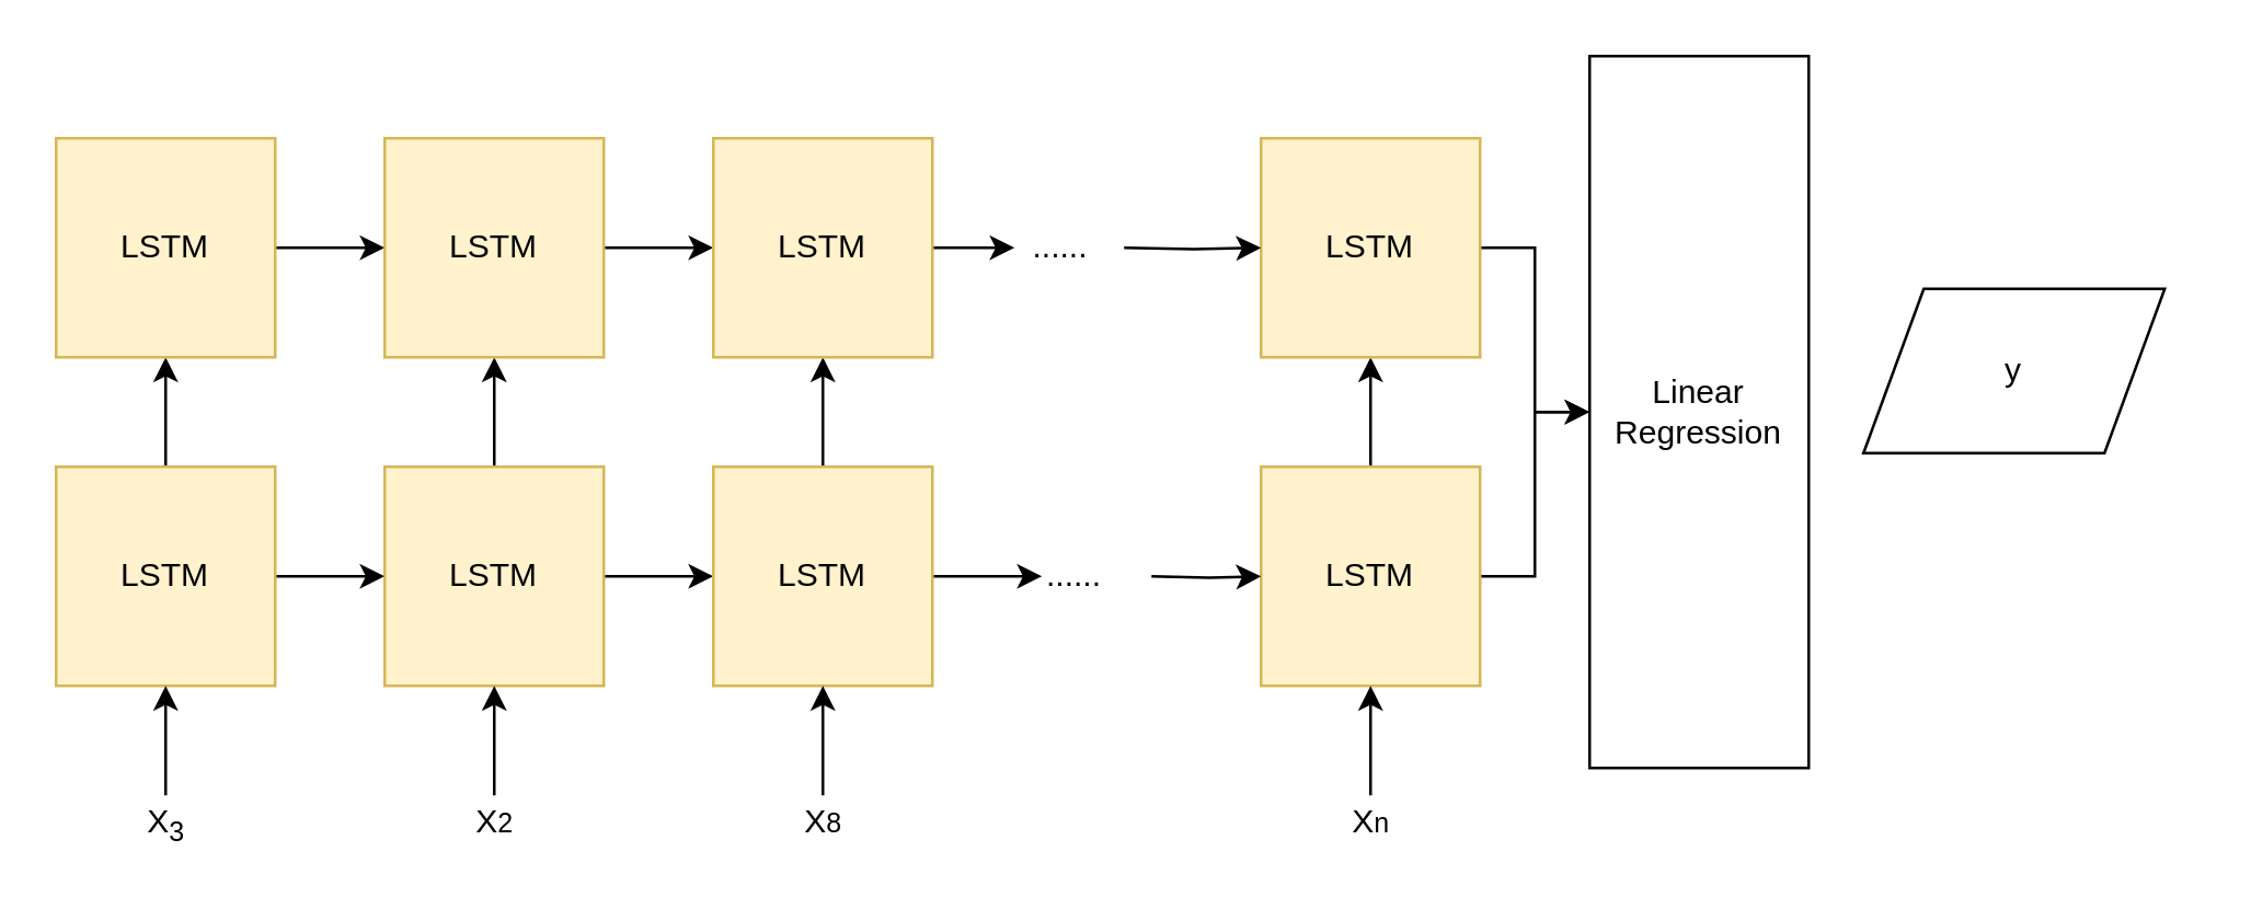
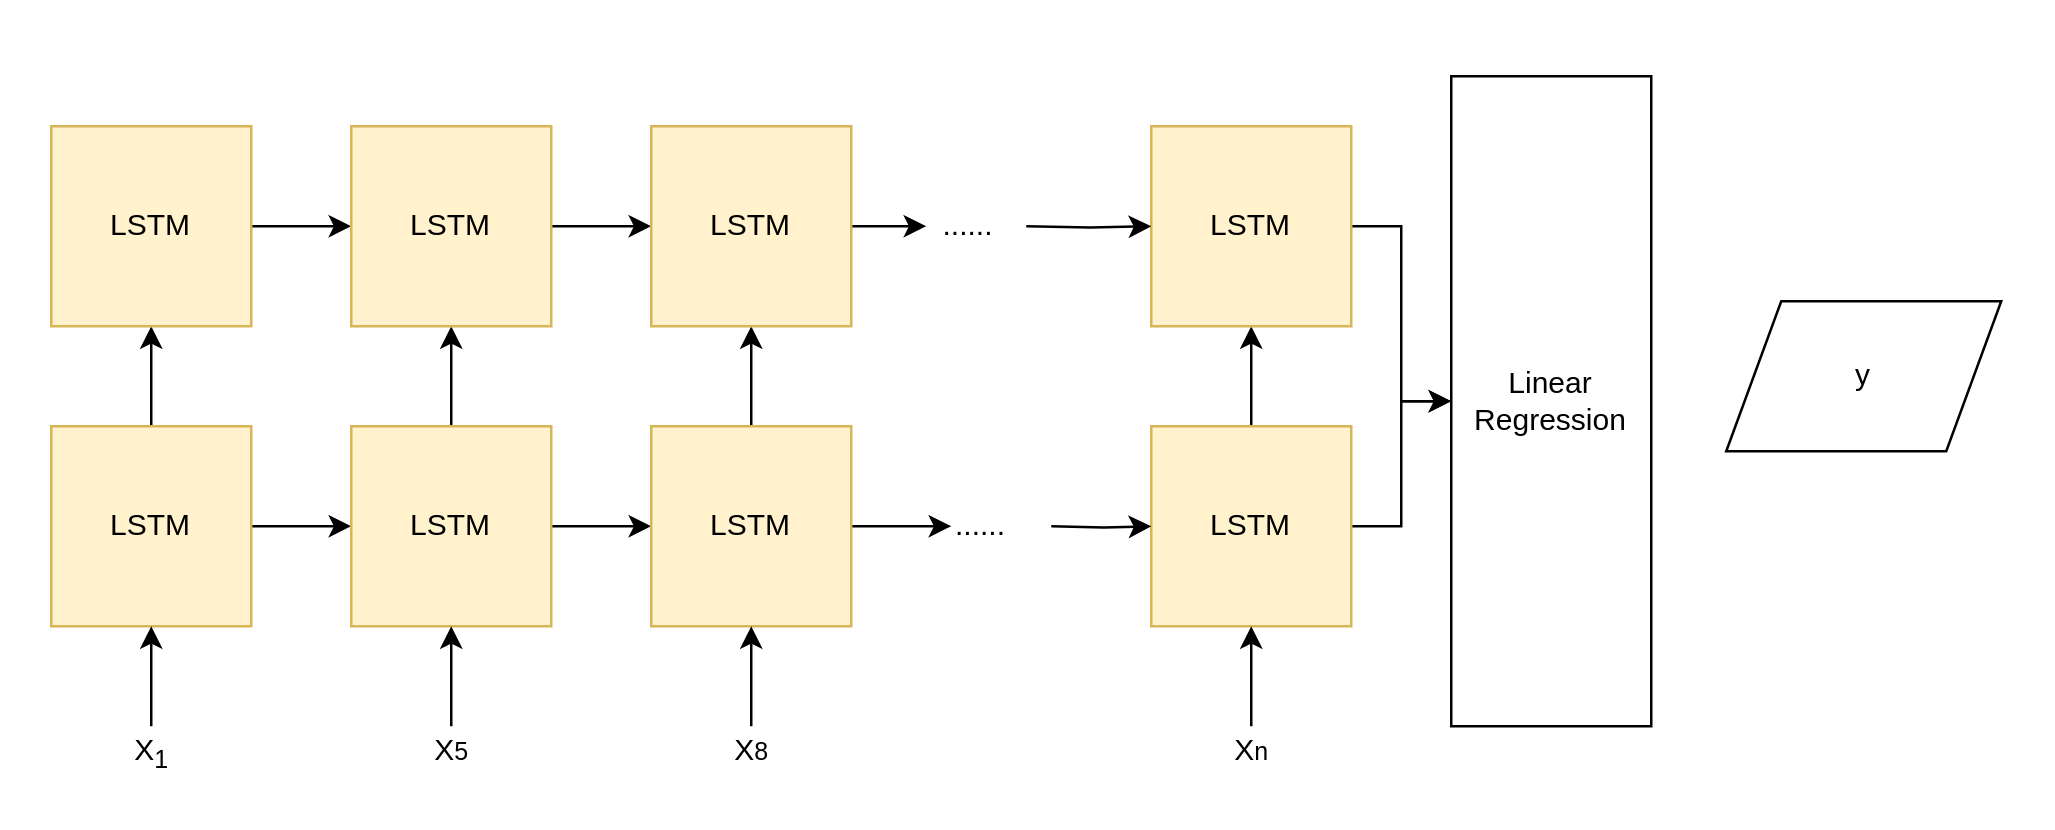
  <mxCell id="0" />
  <mxCell id="1" parent="0" />
  <mxCell id="2" style="edgeStyle=orthogonalEdgeStyle;rounded=0;orthogonalLoop=1;jettySize=auto;html=1;exitX=0.5;exitY=0;exitDx=0;exitDy=0;entryX=0.5;entryY=1;entryDx=0;entryDy=0;" edge="1" parent="1" source="4" target="24"><mxGeometry relative="1" as="geometry" /></mxCell>
  <mxCell id="3" value="" style="edgeStyle=orthogonalEdgeStyle;rounded=0;orthogonalLoop=1;jettySize=auto;html=1;" edge="1" parent="1" source="4" target="9"><mxGeometry relative="1" as="geometry" /></mxCell>
  <mxCell id="4" value="LSTM" style="whiteSpace=wrap;html=1;aspect=fixed;fillColor=#fff2cc;strokeColor=#d6b656;" vertex="1" parent="1"><mxGeometry x="20" y="170" width="80" height="80" as="geometry" /></mxCell>
  <mxCell id="5" value="" style="endArrow=classic;html=1;entryX=0.5;entryY=1;entryDx=0;entryDy=0;" edge="1" parent="1" target="4"><mxGeometry width="50" height="50" relative="1" as="geometry"><mxPoint x="60" y="290" as="sourcePoint" /><mxPoint x="70" y="270" as="targetPoint" /></mxGeometry></mxCell>
- <mxCell id="6" value="X&lt;sub&gt;3&lt;/sub&gt;" style="text;html=1;resizable=0;points=[];autosize=1;align=center;verticalAlign=top;spacingTop=-4;" vertex="1" parent="1"><mxGeometry x="45" y="290" width="30" height="20" as="geometry" /></mxCell>
+ <mxCell id="6" value="X&lt;sub&gt;1&lt;/sub&gt;" style="text;html=1;resizable=0;points=[];autosize=1;align=center;verticalAlign=top;spacingTop=-4;" vertex="1" parent="1"><mxGeometry x="45" y="290" width="30" height="20" as="geometry" /></mxCell>
  <mxCell id="7" style="edgeStyle=orthogonalEdgeStyle;rounded=0;orthogonalLoop=1;jettySize=auto;html=1;entryX=0.5;entryY=1;entryDx=0;entryDy=0;" edge="1" parent="1" source="9" target="26"><mxGeometry relative="1" as="geometry" /></mxCell>
  <mxCell id="8" value="" style="edgeStyle=orthogonalEdgeStyle;rounded=0;orthogonalLoop=1;jettySize=auto;html=1;" edge="1" parent="1" source="9" target="14"><mxGeometry relative="1" as="geometry" /></mxCell>
  <mxCell id="9" value="LSTM" style="whiteSpace=wrap;html=1;aspect=fixed;fillColor=#fff2cc;strokeColor=#d6b656;" vertex="1" parent="1"><mxGeometry x="140" y="170" width="80" height="80" as="geometry" /></mxCell>
  <mxCell id="10" value="" style="endArrow=classic;html=1;entryX=0.5;entryY=1;entryDx=0;entryDy=0;" edge="1" parent="1" target="9"><mxGeometry width="50" height="50" relative="1" as="geometry"><mxPoint x="180" y="290" as="sourcePoint" /><mxPoint x="190" y="270" as="targetPoint" /></mxGeometry></mxCell>
- <mxCell id="11" value="X&lt;font size=&quot;1&quot;&gt;2&lt;/font&gt;" style="text;html=1;resizable=0;points=[];autosize=1;align=center;verticalAlign=top;spacingTop=-4;" vertex="1" parent="1"><mxGeometry x="165" y="290" width="30" height="20" as="geometry" /></mxCell>
+ <mxCell id="11" value="X&lt;font size=&quot;1&quot;&gt;5&lt;/font&gt;" style="text;html=1;resizable=0;points=[];autosize=1;align=center;verticalAlign=top;spacingTop=-4;" vertex="1" parent="1"><mxGeometry x="165" y="290" width="30" height="20" as="geometry" /></mxCell>
  <mxCell id="12" style="edgeStyle=orthogonalEdgeStyle;rounded=0;orthogonalLoop=1;jettySize=auto;html=1;entryX=0.5;entryY=1;entryDx=0;entryDy=0;" edge="1" parent="1" source="14" target="28"><mxGeometry relative="1" as="geometry" /></mxCell>
  <mxCell id="13" value="" style="edgeStyle=orthogonalEdgeStyle;rounded=0;orthogonalLoop=1;jettySize=auto;html=1;" edge="1" parent="1" source="14"><mxGeometry relative="1" as="geometry"><mxPoint x="380" y="210" as="targetPoint" /></mxGeometry></mxCell>
  <mxCell id="14" value="LSTM" style="whiteSpace=wrap;html=1;aspect=fixed;fillColor=#fff2cc;strokeColor=#d6b656;" vertex="1" parent="1"><mxGeometry x="260" y="170" width="80" height="80" as="geometry" /></mxCell>
  <mxCell id="15" value="" style="endArrow=classic;html=1;entryX=0.5;entryY=1;entryDx=0;entryDy=0;" edge="1" parent="1" target="14"><mxGeometry width="50" height="50" relative="1" as="geometry"><mxPoint x="300" y="290" as="sourcePoint" /><mxPoint x="310" y="270" as="targetPoint" /></mxGeometry></mxCell>
  <mxCell id="16" value="X&lt;font size=&quot;1&quot;&gt;8&lt;/font&gt;" style="text;html=1;resizable=0;points=[];autosize=1;align=center;verticalAlign=top;spacingTop=-4;" vertex="1" parent="1"><mxGeometry x="285" y="290" width="30" height="20" as="geometry" /></mxCell>
  <mxCell id="17" style="edgeStyle=orthogonalEdgeStyle;rounded=0;orthogonalLoop=1;jettySize=auto;html=1;entryX=0.5;entryY=1;entryDx=0;entryDy=0;" edge="1" parent="1" source="19" target="30"><mxGeometry relative="1" as="geometry" /></mxCell>
  <mxCell id="18" value="" style="edgeStyle=orthogonalEdgeStyle;rounded=0;orthogonalLoop=1;jettySize=auto;html=1;" edge="1" parent="1" source="19" target="22"><mxGeometry relative="1" as="geometry" /></mxCell>
  <mxCell id="19" value="LSTM" style="whiteSpace=wrap;html=1;aspect=fixed;fillColor=#fff2cc;strokeColor=#d6b656;" vertex="1" parent="1"><mxGeometry x="460" y="170" width="80" height="80" as="geometry" /></mxCell>
  <mxCell id="20" value="" style="endArrow=classic;html=1;entryX=0.5;entryY=1;entryDx=0;entryDy=0;" edge="1" parent="1" target="19"><mxGeometry width="50" height="50" relative="1" as="geometry"><mxPoint x="500" y="290" as="sourcePoint" /><mxPoint x="510" y="270" as="targetPoint" /></mxGeometry></mxCell>
  <mxCell id="21" value="X&lt;font size=&quot;1&quot;&gt;n&lt;/font&gt;" style="text;html=1;resizable=0;points=[];autosize=1;align=center;verticalAlign=top;spacingTop=-4;" vertex="1" parent="1"><mxGeometry x="485" y="290" width="30" height="20" as="geometry" /></mxCell>
- <mxCell id="22" value="Linear Regression" style="rounded=0;whiteSpace=wrap;html=1;align=center;" vertex="1" parent="1"><mxGeometry x="580" y="20" width="80" height="260" as="geometry" /></mxCell>
+ <mxCell id="22" value="Linear Regression" style="rounded=0;whiteSpace=wrap;html=1;align=center;" vertex="1" parent="1"><mxGeometry x="580" y="30" width="80" height="260" as="geometry" /></mxCell>
  <mxCell id="23" value="" style="edgeStyle=orthogonalEdgeStyle;rounded=0;orthogonalLoop=1;jettySize=auto;html=1;" edge="1" parent="1" source="24" target="26"><mxGeometry relative="1" as="geometry" /></mxCell>
  <mxCell id="24" value="LSTM" style="whiteSpace=wrap;html=1;aspect=fixed;fillColor=#fff2cc;strokeColor=#d6b656;" vertex="1" parent="1"><mxGeometry x="20" y="50" width="80" height="80" as="geometry" /></mxCell>
  <mxCell id="25" value="" style="edgeStyle=orthogonalEdgeStyle;rounded=0;orthogonalLoop=1;jettySize=auto;html=1;" edge="1" parent="1" source="26" target="28"><mxGeometry relative="1" as="geometry" /></mxCell>
  <mxCell id="26" value="LSTM" style="whiteSpace=wrap;html=1;aspect=fixed;fillColor=#fff2cc;strokeColor=#d6b656;" vertex="1" parent="1"><mxGeometry x="140" y="50" width="80" height="80" as="geometry" /></mxCell>
  <mxCell id="27" style="edgeStyle=orthogonalEdgeStyle;rounded=0;orthogonalLoop=1;jettySize=auto;html=1;exitX=1;exitY=0.5;exitDx=0;exitDy=0;" edge="1" parent="1" source="28"><mxGeometry relative="1" as="geometry"><mxPoint x="370" y="90" as="targetPoint" /></mxGeometry></mxCell>
  <mxCell id="28" value="LSTM" style="whiteSpace=wrap;html=1;aspect=fixed;fillColor=#fff2cc;strokeColor=#d6b656;" vertex="1" parent="1"><mxGeometry x="260" y="50" width="80" height="80" as="geometry" /></mxCell>
  <mxCell id="29" style="edgeStyle=orthogonalEdgeStyle;rounded=0;orthogonalLoop=1;jettySize=auto;html=1;exitX=1;exitY=0.5;exitDx=0;exitDy=0;entryX=0;entryY=0.5;entryDx=0;entryDy=0;" edge="1" parent="1" source="30" target="22"><mxGeometry relative="1" as="geometry" /></mxCell>
  <mxCell id="30" value="LSTM" style="whiteSpace=wrap;html=1;aspect=fixed;fillColor=#fff2cc;strokeColor=#d6b656;" vertex="1" parent="1"><mxGeometry x="460" y="50" width="80" height="80" as="geometry" /></mxCell>
- <mxCell id="31" value="y" style="shape=parallelogram;perimeter=parallelogramPerimeter;whiteSpace=wrap;html=1;align=center;" vertex="1" parent="1"><mxGeometry x="680" y="105" width="110" height="60" as="geometry" /></mxCell>
+ <mxCell id="31" value="y" style="shape=parallelogram;perimeter=parallelogramPerimeter;whiteSpace=wrap;html=1;align=center;" vertex="1" parent="1"><mxGeometry x="690" y="120" width="110" height="60" as="geometry" /></mxCell>
  <mxCell id="32" style="edgeStyle=orthogonalEdgeStyle;rounded=0;orthogonalLoop=1;jettySize=auto;html=1;entryX=0;entryY=0.5;entryDx=0;entryDy=0;" edge="1" parent="1" target="30"><mxGeometry relative="1" as="geometry"><mxPoint x="410" y="90" as="sourcePoint" /><mxPoint x="410" y="100" as="targetPoint" /></mxGeometry></mxCell>
  <mxCell id="33" style="edgeStyle=orthogonalEdgeStyle;rounded=0;orthogonalLoop=1;jettySize=auto;html=1;entryX=0;entryY=0.5;entryDx=0;entryDy=0;" edge="1" parent="1" target="19"><mxGeometry relative="1" as="geometry"><mxPoint x="420" y="210" as="sourcePoint" /><mxPoint x="470" y="100" as="targetPoint" /></mxGeometry></mxCell>
  <mxCell id="34" value="......" style="text;html=1;resizable=0;points=[];autosize=1;align=left;verticalAlign=top;spacingTop=-4;" vertex="1" parent="1"><mxGeometry x="380" y="200" width="40" height="20" as="geometry" /></mxCell>
  <mxCell id="35" value="......" style="text;html=1;resizable=0;points=[];autosize=1;align=left;verticalAlign=top;spacingTop=-4;" vertex="1" parent="1"><mxGeometry x="375" y="80" width="40" height="20" as="geometry" /></mxCell>
